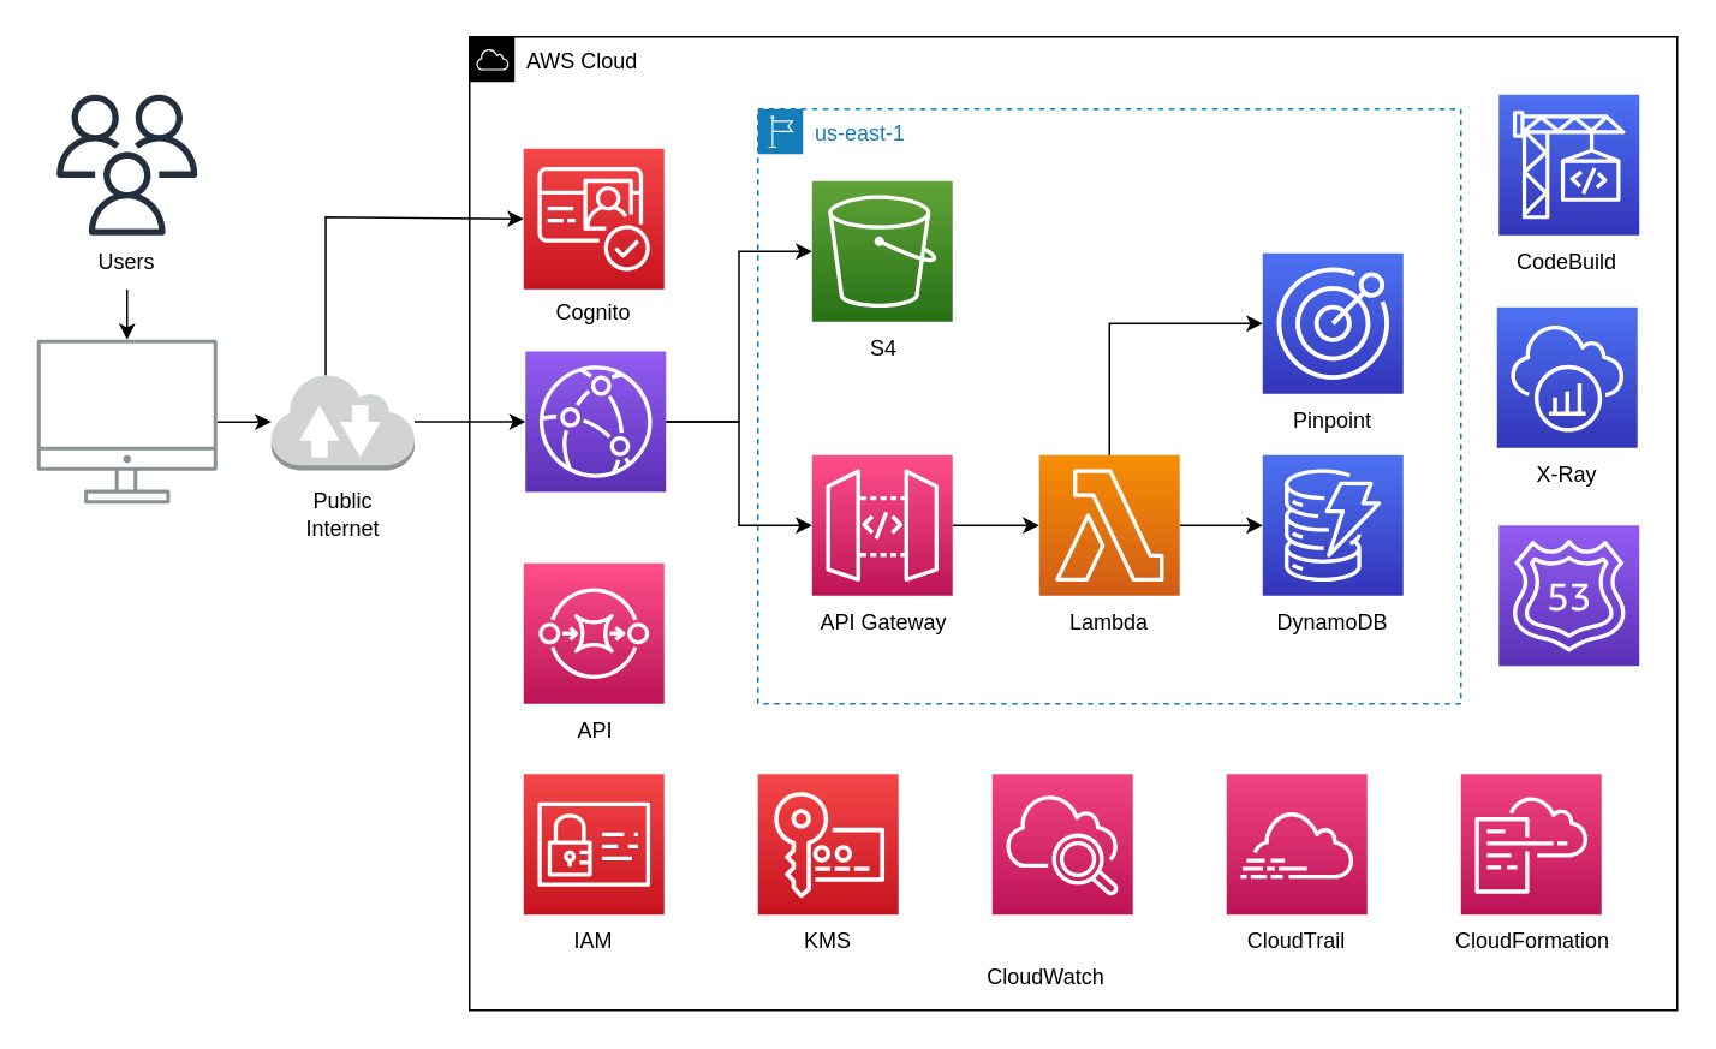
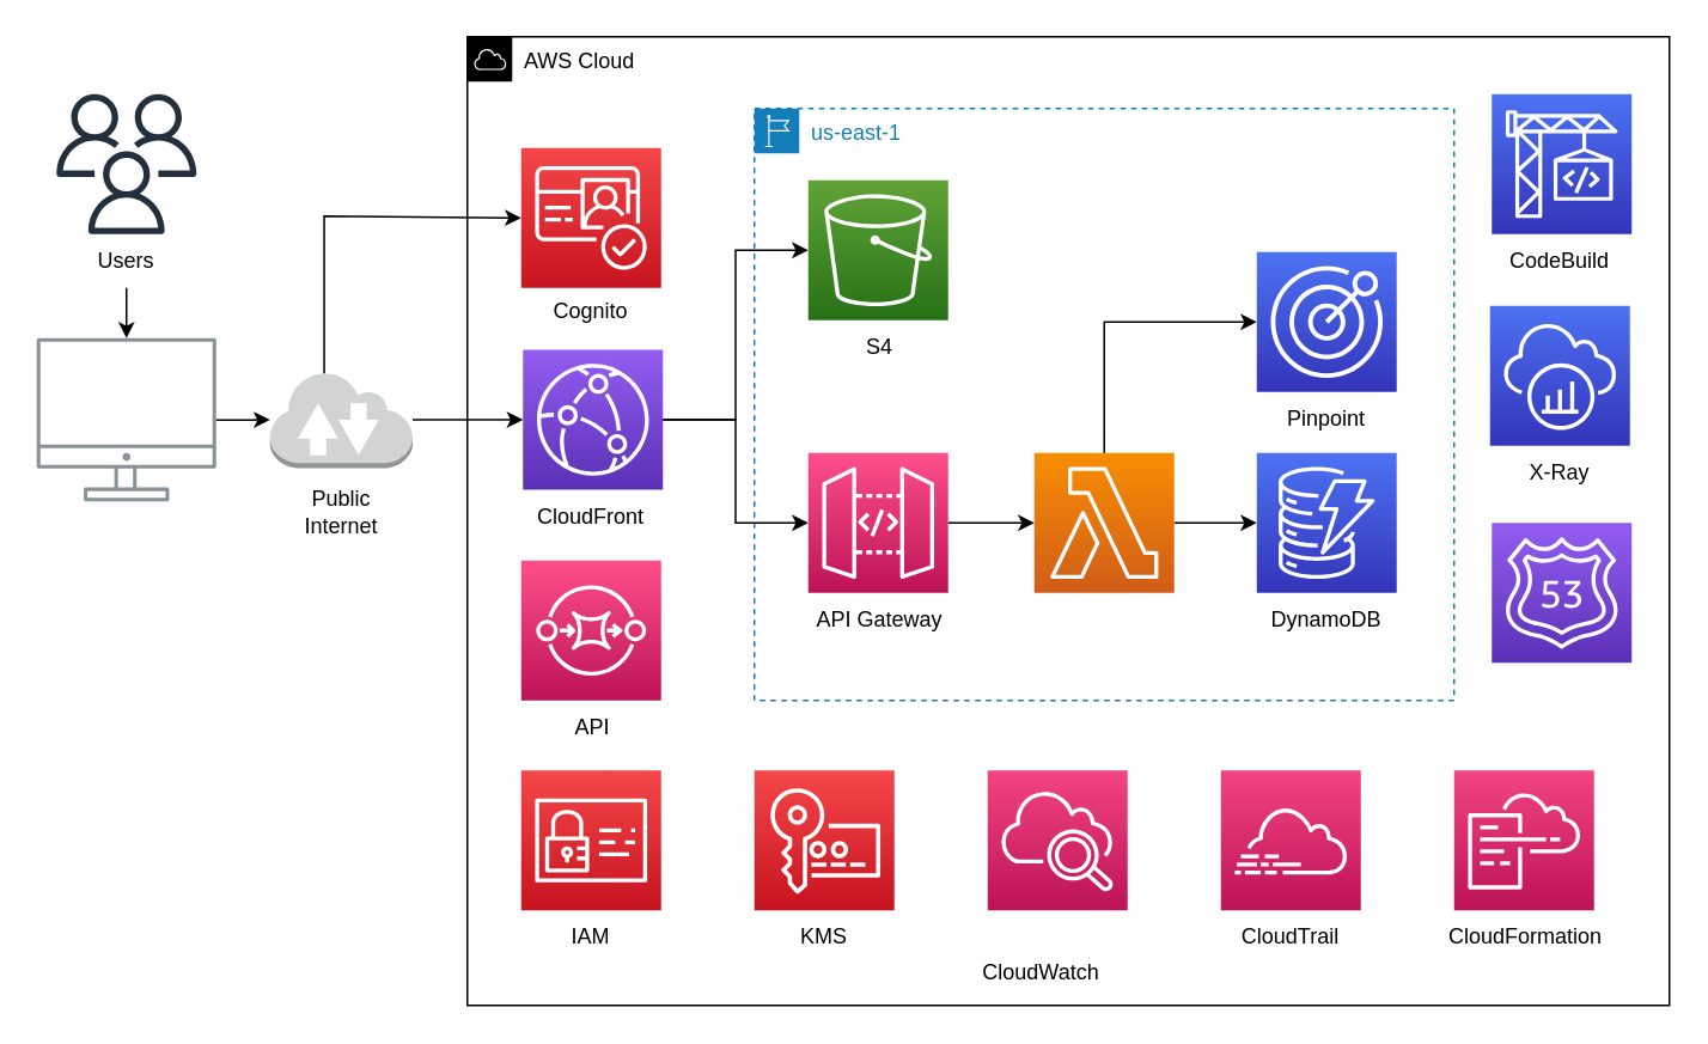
  <mxCell id="0" />
  <mxCell id="1" parent="0" />
  <mxCell id="2" value="" style="edgeStyle=orthogonalEdgeStyle;rounded=0;orthogonalLoop=1;jettySize=auto;html=1;" parent="1" source="3" target="31" edge="1"><mxGeometry relative="1" as="geometry" /></mxCell>
  <mxCell id="3" value="" style="sketch=0;outlineConnect=0;gradientColor=none;fontColor=#545B64;strokeColor=none;fillColor=#879196;dashed=0;verticalLabelPosition=bottom;verticalAlign=top;align=center;html=1;fontSize=12;fontStyle=0;aspect=fixed;shape=mxgraph.aws4.illustration_desktop;pointerEvents=1" parent="1" vertex="1"><mxGeometry x="20" y="188" width="100" height="91" as="geometry" /></mxCell>
  <mxCell id="4" value="AWS Cloud" style="sketch=0;outlineConnect=0;html=1;whiteSpace=wrap;fontSize=12;fontStyle=0;shape=mxgraph.aws4.group;grIcon=mxgraph.aws4.group_aws_cloud;verticalAlign=top;align=left;spacingLeft=30;dashed=0;" parent="1" vertex="1"><mxGeometry x="260" y="20" width="670" height="540" as="geometry" /></mxCell>
  <mxCell id="5" style="edgeStyle=orthogonalEdgeStyle;rounded=0;orthogonalLoop=1;jettySize=auto;html=1;exitX=1;exitY=0.5;exitDx=0;exitDy=0;exitPerimeter=0;entryX=0;entryY=0.5;entryDx=0;entryDy=0;entryPerimeter=0;" parent="1" source="6" target="18" edge="1"><mxGeometry relative="1" as="geometry" /></mxCell>
  <mxCell id="6" value="" style="sketch=0;points=[[0,0,0],[0.25,0,0],[0.5,0,0],[0.75,0,0],[1,0,0],[0,1,0],[0.25,1,0],[0.5,1,0],[0.75,1,0],[1,1,0],[0,0.25,0],[0,0.5,0],[0,0.75,0],[1,0.25,0],[1,0.5,0],[1,0.75,0]];outlineConnect=0;fontColor=#232F3E;gradientColor=#945DF2;gradientDirection=north;fillColor=#5A30B5;strokeColor=#ffffff;dashed=0;verticalLabelPosition=bottom;verticalAlign=top;align=center;html=1;fontSize=12;fontStyle=0;aspect=fixed;shape=mxgraph.aws4.resourceIcon;resIcon=mxgraph.aws4.cloudfront;" parent="1" vertex="1"><mxGeometry x="291" y="194.5" width="78" height="78" as="geometry" /></mxCell>
  <mxCell id="7" value="" style="sketch=0;points=[[0,0,0],[0.25,0,0],[0.5,0,0],[0.75,0,0],[1,0,0],[0,1,0],[0.25,1,0],[0.5,1,0],[0.75,1,0],[1,1,0],[0,0.25,0],[0,0.5,0],[0,0.75,0],[1,0.25,0],[1,0.5,0],[1,0.75,0]];points=[[0,0,0],[0.25,0,0],[0.5,0,0],[0.75,0,0],[1,0,0],[0,1,0],[0.25,1,0],[0.5,1,0],[0.75,1,0],[1,1,0],[0,0.25,0],[0,0.5,0],[0,0.75,0],[1,0.25,0],[1,0.5,0],[1,0.75,0]];outlineConnect=0;fontColor=#232F3E;gradientColor=#F34482;gradientDirection=north;fillColor=#BC1356;strokeColor=#ffffff;dashed=0;verticalLabelPosition=bottom;verticalAlign=top;align=center;html=1;fontSize=12;fontStyle=0;aspect=fixed;shape=mxgraph.aws4.resourceIcon;resIcon=mxgraph.aws4.cloudwatch_2;" parent="1" vertex="1"><mxGeometry x="550" y="429" width="78" height="78" as="geometry" /></mxCell>
  <mxCell id="8" value="" style="sketch=0;points=[[0,0,0],[0.25,0,0],[0.5,0,0],[0.75,0,0],[1,0,0],[0,1,0],[0.25,1,0],[0.5,1,0],[0.75,1,0],[1,1,0],[0,0.25,0],[0,0.5,0],[0,0.75,0],[1,0.25,0],[1,0.5,0],[1,0.75,0]];points=[[0,0,0],[0.25,0,0],[0.5,0,0],[0.75,0,0],[1,0,0],[0,1,0],[0.25,1,0],[0.5,1,0],[0.75,1,0],[1,1,0],[0,0.25,0],[0,0.5,0],[0,0.75,0],[1,0.25,0],[1,0.5,0],[1,0.75,0]];outlineConnect=0;fontColor=#232F3E;gradientColor=#F34482;gradientDirection=north;fillColor=#BC1356;strokeColor=#ffffff;dashed=0;verticalLabelPosition=bottom;verticalAlign=top;align=center;html=1;fontSize=12;fontStyle=0;aspect=fixed;shape=mxgraph.aws4.resourceIcon;resIcon=mxgraph.aws4.cloudtrail;" parent="1" vertex="1"><mxGeometry x="680" y="429" width="78" height="78" as="geometry" /></mxCell>
  <mxCell id="9" value="" style="sketch=0;points=[[0,0,0],[0.25,0,0],[0.5,0,0],[0.75,0,0],[1,0,0],[0,1,0],[0.25,1,0],[0.5,1,0],[0.75,1,0],[1,1,0],[0,0.25,0],[0,0.5,0],[0,0.75,0],[1,0.25,0],[1,0.5,0],[1,0.75,0]];points=[[0,0,0],[0.25,0,0],[0.5,0,0],[0.75,0,0],[1,0,0],[0,1,0],[0.25,1,0],[0.5,1,0],[0.75,1,0],[1,1,0],[0,0.25,0],[0,0.5,0],[0,0.75,0],[1,0.25,0],[1,0.5,0],[1,0.75,0]];outlineConnect=0;fontColor=#232F3E;gradientColor=#F34482;gradientDirection=north;fillColor=#BC1356;strokeColor=#ffffff;dashed=0;verticalLabelPosition=bottom;verticalAlign=top;align=center;html=1;fontSize=12;fontStyle=0;aspect=fixed;shape=mxgraph.aws4.resourceIcon;resIcon=mxgraph.aws4.cloudformation;" parent="1" vertex="1"><mxGeometry x="810" y="429" width="78" height="78" as="geometry" /></mxCell>
  <mxCell id="10" value="" style="sketch=0;points=[[0,0,0],[0.25,0,0],[0.5,0,0],[0.75,0,0],[1,0,0],[0,1,0],[0.25,1,0],[0.5,1,0],[0.75,1,0],[1,1,0],[0,0.25,0],[0,0.5,0],[0,0.75,0],[1,0.25,0],[1,0.5,0],[1,0.75,0]];outlineConnect=0;fontColor=#232F3E;gradientColor=#4D72F3;gradientDirection=north;fillColor=#3334B9;strokeColor=#ffffff;dashed=0;verticalLabelPosition=bottom;verticalAlign=top;align=center;html=1;fontSize=12;fontStyle=0;aspect=fixed;shape=mxgraph.aws4.resourceIcon;resIcon=mxgraph.aws4.codebuild;" parent="1" vertex="1"><mxGeometry x="831" y="52" width="78" height="78" as="geometry" /></mxCell>
  <mxCell id="11" value="" style="sketch=0;points=[[0,0,0],[0.25,0,0],[0.5,0,0],[0.75,0,0],[1,0,0],[0,1,0],[0.25,1,0],[0.5,1,0],[0.75,1,0],[1,1,0],[0,0.25,0],[0,0.5,0],[0,0.75,0],[1,0.25,0],[1,0.5,0],[1,0.75,0]];outlineConnect=0;fontColor=#232F3E;gradientColor=#4D72F3;gradientDirection=north;fillColor=#3334B9;strokeColor=#ffffff;dashed=0;verticalLabelPosition=bottom;verticalAlign=top;align=center;html=1;fontSize=12;fontStyle=0;aspect=fixed;shape=mxgraph.aws4.resourceIcon;resIcon=mxgraph.aws4.xray;" parent="1" vertex="1"><mxGeometry x="830" y="170" width="78" height="78" as="geometry" /></mxCell>
  <mxCell id="12" value="us-east-1" style="points=[[0,0],[0.25,0],[0.5,0],[0.75,0],[1,0],[1,0.25],[1,0.5],[1,0.75],[1,1],[0.75,1],[0.5,1],[0.25,1],[0,1],[0,0.75],[0,0.5],[0,0.25]];outlineConnect=0;gradientColor=none;html=1;whiteSpace=wrap;fontSize=12;fontStyle=0;container=1;pointerEvents=0;collapsible=0;recursiveResize=0;shape=mxgraph.aws4.group;grIcon=mxgraph.aws4.group_region;strokeColor=#147EBA;fillColor=none;verticalAlign=top;align=left;spacingLeft=30;fontColor=#147EBA;dashed=1;" parent="1" vertex="1"><mxGeometry x="420" y="60" width="390" height="330" as="geometry" /></mxCell>
  <mxCell id="13" value="" style="sketch=0;points=[[0,0,0],[0.25,0,0],[0.5,0,0],[0.75,0,0],[1,0,0],[0,1,0],[0.25,1,0],[0.5,1,0],[0.75,1,0],[1,1,0],[0,0.25,0],[0,0.5,0],[0,0.75,0],[1,0.25,0],[1,0.5,0],[1,0.75,0]];outlineConnect=0;fontColor=#232F3E;gradientColor=#4D72F3;gradientDirection=north;fillColor=#3334B9;strokeColor=#ffffff;dashed=0;verticalLabelPosition=bottom;verticalAlign=top;align=center;html=1;fontSize=12;fontStyle=0;aspect=fixed;shape=mxgraph.aws4.resourceIcon;resIcon=mxgraph.aws4.dynamodb;" parent="12" vertex="1"><mxGeometry x="280" y="192" width="78" height="78" as="geometry" /></mxCell>
  <mxCell id="14" value="" style="edgeStyle=orthogonalEdgeStyle;rounded=0;orthogonalLoop=1;jettySize=auto;html=1;" parent="12" source="15" target="13" edge="1"><mxGeometry relative="1" as="geometry" /></mxCell>
  <mxCell id="15" value="" style="sketch=0;points=[[0,0,0],[0.25,0,0],[0.5,0,0],[0.75,0,0],[1,0,0],[0,1,0],[0.25,1,0],[0.5,1,0],[0.75,1,0],[1,1,0],[0,0.25,0],[0,0.5,0],[0,0.75,0],[1,0.25,0],[1,0.5,0],[1,0.75,0]];outlineConnect=0;fontColor=#232F3E;gradientColor=#F78E04;gradientDirection=north;fillColor=#D05C17;strokeColor=#ffffff;dashed=0;verticalLabelPosition=bottom;verticalAlign=top;align=center;html=1;fontSize=12;fontStyle=0;aspect=fixed;shape=mxgraph.aws4.resourceIcon;resIcon=mxgraph.aws4.lambda;" parent="12" vertex="1"><mxGeometry x="156" y="192" width="78" height="78" as="geometry" /></mxCell>
  <mxCell id="16" value="" style="edgeStyle=orthogonalEdgeStyle;rounded=0;orthogonalLoop=1;jettySize=auto;html=1;" parent="12" source="17" target="15" edge="1"><mxGeometry relative="1" as="geometry" /></mxCell>
  <mxCell id="17" value="" style="sketch=0;points=[[0,0,0],[0.25,0,0],[0.5,0,0],[0.75,0,0],[1,0,0],[0,1,0],[0.25,1,0],[0.5,1,0],[0.75,1,0],[1,1,0],[0,0.25,0],[0,0.5,0],[0,0.75,0],[1,0.25,0],[1,0.5,0],[1,0.75,0]];outlineConnect=0;fontColor=#232F3E;gradientColor=#FF4F8B;gradientDirection=north;fillColor=#BC1356;strokeColor=#ffffff;dashed=0;verticalLabelPosition=bottom;verticalAlign=top;align=center;html=1;fontSize=12;fontStyle=0;aspect=fixed;shape=mxgraph.aws4.resourceIcon;resIcon=mxgraph.aws4.api_gateway;" parent="12" vertex="1"><mxGeometry x="30" y="192" width="78" height="78" as="geometry" /></mxCell>
  <mxCell id="18" value="" style="sketch=0;points=[[0,0,0],[0.25,0,0],[0.5,0,0],[0.75,0,0],[1,0,0],[0,1,0],[0.25,1,0],[0.5,1,0],[0.75,1,0],[1,1,0],[0,0.25,0],[0,0.5,0],[0,0.75,0],[1,0.25,0],[1,0.5,0],[1,0.75,0]];outlineConnect=0;fontColor=#232F3E;gradientColor=#60A337;gradientDirection=north;fillColor=#277116;strokeColor=#ffffff;dashed=0;verticalLabelPosition=bottom;verticalAlign=top;align=center;html=1;fontSize=12;fontStyle=0;aspect=fixed;shape=mxgraph.aws4.resourceIcon;resIcon=mxgraph.aws4.s3;" parent="12" vertex="1"><mxGeometry x="30" y="40" width="78" height="78" as="geometry" /></mxCell>
  <mxCell id="19" value="S4" style="text;strokeColor=none;align=center;fillColor=none;html=1;verticalAlign=middle;whiteSpace=wrap;rounded=0;" parent="12" vertex="1"><mxGeometry x="40" y="118" width="60" height="30" as="geometry" /></mxCell>
  <mxCell id="20" value="API Gateway" style="text;strokeColor=none;align=center;fillColor=none;html=1;verticalAlign=middle;whiteSpace=wrap;rounded=0;" parent="12" vertex="1"><mxGeometry x="30" y="270" width="80" height="30" as="geometry" /></mxCell>
  <mxCell id="21" value="DynamoDB" style="text;strokeColor=none;align=center;fillColor=none;html=1;verticalAlign=middle;whiteSpace=wrap;rounded=0;" parent="12" vertex="1"><mxGeometry x="289" y="270" width="60" height="30" as="geometry" /></mxCell>
- <mxCell id="22" value="Lambda" style="text;strokeColor=none;align=center;fillColor=none;html=1;verticalAlign=middle;whiteSpace=wrap;rounded=0;" parent="12" vertex="1"><mxGeometry x="165" y="270" width="60" height="30" as="geometry" /></mxCell>
  <mxCell id="23" value="" style="sketch=0;points=[[0,0,0],[0.25,0,0],[0.5,0,0],[0.75,0,0],[1,0,0],[0,1,0],[0.25,1,0],[0.5,1,0],[0.75,1,0],[1,1,0],[0,0.25,0],[0,0.5,0],[0,0.75,0],[1,0.25,0],[1,0.5,0],[1,0.75,0]];outlineConnect=0;fontColor=#232F3E;gradientColor=#4D72F3;gradientDirection=north;fillColor=#3334B9;strokeColor=#ffffff;dashed=0;verticalLabelPosition=bottom;verticalAlign=top;align=center;html=1;fontSize=12;fontStyle=0;aspect=fixed;shape=mxgraph.aws4.resourceIcon;resIcon=mxgraph.aws4.pinpoint;" vertex="1" parent="12"><mxGeometry x="280" y="80" width="78" height="78" as="geometry" /></mxCell>
  <mxCell id="24" style="edgeStyle=orthogonalEdgeStyle;rounded=0;orthogonalLoop=1;jettySize=auto;html=1;exitX=0.5;exitY=0;exitDx=0;exitDy=0;exitPerimeter=0;entryX=0;entryY=0.5;entryDx=0;entryDy=0;entryPerimeter=0;" edge="1" parent="12" source="15" target="23"><mxGeometry relative="1" as="geometry" /></mxCell>
  <mxCell id="25" value="Pinpoint" style="text;strokeColor=none;align=center;fillColor=none;html=1;verticalAlign=middle;whiteSpace=wrap;rounded=0;" vertex="1" parent="12"><mxGeometry x="289" y="158" width="60" height="30" as="geometry" /></mxCell>
  <mxCell id="26" value="" style="sketch=0;points=[[0,0,0],[0.25,0,0],[0.5,0,0],[0.75,0,0],[1,0,0],[0,1,0],[0.25,1,0],[0.5,1,0],[0.75,1,0],[1,1,0],[0,0.25,0],[0,0.5,0],[0,0.75,0],[1,0.25,0],[1,0.5,0],[1,0.75,0]];outlineConnect=0;fontColor=#232F3E;gradientColor=#F54749;gradientDirection=north;fillColor=#C7131F;strokeColor=#ffffff;dashed=0;verticalLabelPosition=bottom;verticalAlign=top;align=center;html=1;fontSize=12;fontStyle=0;aspect=fixed;shape=mxgraph.aws4.resourceIcon;resIcon=mxgraph.aws4.key_management_service;" parent="1" vertex="1"><mxGeometry x="420" y="429" width="78" height="78" as="geometry" /></mxCell>
  <mxCell id="27" value="" style="sketch=0;points=[[0,0,0],[0.25,0,0],[0.5,0,0],[0.75,0,0],[1,0,0],[0,1,0],[0.25,1,0],[0.5,1,0],[0.75,1,0],[1,1,0],[0,0.25,0],[0,0.5,0],[0,0.75,0],[1,0.25,0],[1,0.5,0],[1,0.75,0]];outlineConnect=0;fontColor=#232F3E;gradientColor=#F54749;gradientDirection=north;fillColor=#C7131F;strokeColor=#ffffff;dashed=0;verticalLabelPosition=bottom;verticalAlign=top;align=center;html=1;fontSize=12;fontStyle=0;aspect=fixed;shape=mxgraph.aws4.resourceIcon;resIcon=mxgraph.aws4.identity_and_access_management;" parent="1" vertex="1"><mxGeometry x="290" y="429" width="78" height="78" as="geometry" /></mxCell>
  <mxCell id="28" value="" style="sketch=0;outlineConnect=0;fontColor=#232F3E;gradientColor=none;fillColor=#232F3D;strokeColor=none;dashed=0;verticalLabelPosition=bottom;verticalAlign=top;align=center;html=1;fontSize=12;fontStyle=0;aspect=fixed;pointerEvents=1;shape=mxgraph.aws4.users;" parent="1" vertex="1"><mxGeometry x="31" y="52" width="78" height="78" as="geometry" /></mxCell>
  <mxCell id="29" value="" style="edgeStyle=orthogonalEdgeStyle;rounded=0;orthogonalLoop=1;jettySize=auto;html=1;" parent="1" source="31" target="6" edge="1"><mxGeometry relative="1" as="geometry" /></mxCell>
  <mxCell id="30" style="edgeStyle=orthogonalEdgeStyle;rounded=0;orthogonalLoop=1;jettySize=auto;html=1;exitX=0.38;exitY=0.025;exitDx=0;exitDy=0;exitPerimeter=0;entryX=0;entryY=0.5;entryDx=0;entryDy=0;entryPerimeter=0;" parent="1" source="31" target="47" edge="1"><mxGeometry relative="1" as="geometry"><Array as="points"><mxPoint x="180" y="120" /></Array></mxGeometry></mxCell>
  <mxCell id="31" value="" style="outlineConnect=0;dashed=0;verticalLabelPosition=bottom;verticalAlign=top;align=center;html=1;shape=mxgraph.aws3.internet_2;fillColor=#D2D3D3;gradientColor=none;" parent="1" vertex="1"><mxGeometry x="150" y="206.5" width="79.5" height="54" as="geometry" /></mxCell>
  <mxCell id="32" style="edgeStyle=orthogonalEdgeStyle;rounded=0;orthogonalLoop=1;jettySize=auto;html=1;exitX=0.5;exitY=1;exitDx=0;exitDy=0;" parent="1" source="33" target="3" edge="1"><mxGeometry relative="1" as="geometry" /></mxCell>
  <mxCell id="33" value="Users" style="text;strokeColor=none;align=center;fillColor=none;html=1;verticalAlign=middle;whiteSpace=wrap;rounded=0;" parent="1" vertex="1"><mxGeometry x="40" y="130" width="60" height="30" as="geometry" /></mxCell>
  <mxCell id="34" value="Public Internet" style="text;strokeColor=none;align=center;fillColor=none;html=1;verticalAlign=middle;whiteSpace=wrap;rounded=0;" parent="1" vertex="1"><mxGeometry x="159.75" y="270" width="60" height="30" as="geometry" /></mxCell>
+ <mxCell id="35" value="CloudFront" style="text;strokeColor=none;align=center;fillColor=none;html=1;verticalAlign=middle;whiteSpace=wrap;rounded=0;" parent="1" vertex="1"><mxGeometry x="299" y="272.5" width="60" height="30" as="geometry" /></mxCell>
  <mxCell id="36" value="CodeBuild" style="text;strokeColor=none;align=center;fillColor=none;html=1;verticalAlign=middle;whiteSpace=wrap;rounded=0;" parent="1" vertex="1"><mxGeometry x="839" y="130" width="60" height="30" as="geometry" /></mxCell>
  <mxCell id="37" value="X-Ray" style="text;strokeColor=none;align=center;fillColor=none;html=1;verticalAlign=middle;whiteSpace=wrap;rounded=0;" parent="1" vertex="1"><mxGeometry x="839" y="248" width="60" height="30" as="geometry" /></mxCell>
  <mxCell id="38" value="IAM" style="text;strokeColor=none;align=center;fillColor=none;html=1;verticalAlign=middle;whiteSpace=wrap;rounded=0;" parent="1" vertex="1"><mxGeometry x="299" y="507" width="60" height="30" as="geometry" /></mxCell>
  <mxCell id="39" value="KMS" style="text;strokeColor=none;align=center;fillColor=none;html=1;verticalAlign=middle;whiteSpace=wrap;rounded=0;" parent="1" vertex="1"><mxGeometry x="429" y="507" width="60" height="30" as="geometry" /></mxCell>
  <mxCell id="40" value="CloudWatch" style="text;strokeColor=none;align=center;fillColor=none;html=1;verticalAlign=middle;whiteSpace=wrap;rounded=0;" parent="1" vertex="1"><mxGeometry x="540" y="527" width="80" height="30" as="geometry" /></mxCell>
  <mxCell id="41" value="CloudTrail" style="text;strokeColor=none;align=center;fillColor=none;html=1;verticalAlign=middle;whiteSpace=wrap;rounded=0;" parent="1" vertex="1"><mxGeometry x="689" y="507" width="60" height="30" as="geometry" /></mxCell>
  <mxCell id="42" value="CloudFormation" style="text;strokeColor=none;align=center;fillColor=none;html=1;verticalAlign=middle;whiteSpace=wrap;rounded=0;" parent="1" vertex="1"><mxGeometry x="810" y="507" width="80" height="30" as="geometry" /></mxCell>
  <mxCell id="43" value="" style="sketch=0;points=[[0,0,0],[0.25,0,0],[0.5,0,0],[0.75,0,0],[1,0,0],[0,1,0],[0.25,1,0],[0.5,1,0],[0.75,1,0],[1,1,0],[0,0.25,0],[0,0.5,0],[0,0.75,0],[1,0.25,0],[1,0.5,0],[1,0.75,0]];outlineConnect=0;fontColor=#232F3E;gradientColor=#FF4F8B;gradientDirection=north;fillColor=#BC1356;strokeColor=#ffffff;dashed=0;verticalLabelPosition=bottom;verticalAlign=top;align=center;html=1;fontSize=12;fontStyle=0;aspect=fixed;shape=mxgraph.aws4.resourceIcon;resIcon=mxgraph.aws4.sqs;" parent="1" vertex="1"><mxGeometry x="290" y="312" width="78" height="78" as="geometry" /></mxCell>
  <mxCell id="44" value="API" style="text;strokeColor=none;align=center;fillColor=none;html=1;verticalAlign=middle;whiteSpace=wrap;rounded=0;" parent="1" vertex="1"><mxGeometry x="300" y="390" width="60" height="30" as="geometry" /></mxCell>
  <mxCell id="45" value="" style="sketch=0;points=[[0,0,0],[0.25,0,0],[0.5,0,0],[0.75,0,0],[1,0,0],[0,1,0],[0.25,1,0],[0.5,1,0],[0.75,1,0],[1,1,0],[0,0.25,0],[0,0.5,0],[0,0.75,0],[1,0.25,0],[1,0.5,0],[1,0.75,0]];outlineConnect=0;fontColor=#232F3E;gradientColor=#945DF2;gradientDirection=north;fillColor=#5A30B5;strokeColor=#ffffff;dashed=0;verticalLabelPosition=bottom;verticalAlign=top;align=center;html=1;fontSize=12;fontStyle=0;aspect=fixed;shape=mxgraph.aws4.resourceIcon;resIcon=mxgraph.aws4.route_53;" parent="1" vertex="1"><mxGeometry x="831" y="291" width="78" height="78" as="geometry" /></mxCell>
  <mxCell id="46" style="edgeStyle=orthogonalEdgeStyle;rounded=0;orthogonalLoop=1;jettySize=auto;html=1;exitX=1;exitY=0.5;exitDx=0;exitDy=0;exitPerimeter=0;entryX=0;entryY=0.5;entryDx=0;entryDy=0;entryPerimeter=0;" parent="1" source="6" target="17" edge="1"><mxGeometry relative="1" as="geometry"><mxPoint x="378" y="199" as="sourcePoint" /><mxPoint x="460" y="149" as="targetPoint" /></mxGeometry></mxCell>
  <mxCell id="47" value="" style="sketch=0;points=[[0,0,0],[0.25,0,0],[0.5,0,0],[0.75,0,0],[1,0,0],[0,1,0],[0.25,1,0],[0.5,1,0],[0.75,1,0],[1,1,0],[0,0.25,0],[0,0.5,0],[0,0.75,0],[1,0.25,0],[1,0.5,0],[1,0.75,0]];outlineConnect=0;fontColor=#232F3E;gradientColor=#F54749;gradientDirection=north;fillColor=#C7131F;strokeColor=#ffffff;dashed=0;verticalLabelPosition=bottom;verticalAlign=top;align=center;html=1;fontSize=12;fontStyle=0;aspect=fixed;shape=mxgraph.aws4.resourceIcon;resIcon=mxgraph.aws4.cognito;" parent="1" vertex="1"><mxGeometry x="290" y="82" width="78" height="78" as="geometry" /></mxCell>
  <mxCell id="48" value="Cognito" style="text;strokeColor=none;align=center;fillColor=none;html=1;verticalAlign=middle;whiteSpace=wrap;rounded=0;" parent="1" vertex="1"><mxGeometry x="299" y="158" width="60" height="30" as="geometry" /></mxCell>
